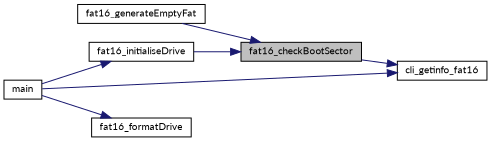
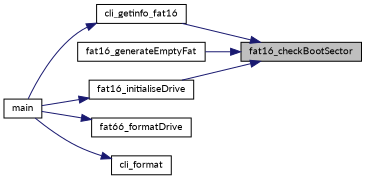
  digraph {
    fontname=Lato
    rankdir=RL
    node [color=black fillcolor=white fontname=Lato fontsize=10 shape=record style=filled]
    edge [color=midnightblue dir=back fontname=Lato fontsize=10 labelfontname=Helvetica labelfontsize=10 style=solid]
    n1 [fillcolor=grey75 fontcolor=black height=0.2 label=fat16_checkBootSector width=0.4]
    n2 [height=0.2 label=cli_getinfo_fat16 width=0.4]
    n3 [height=0.2 label=fat16_generateEmptyFat width=0.4]
    n4 [height=0.2 label=fat16_initialiseDrive width=0.4]
    n5 [height=0.2 label=main width=0.4]
-   n6 [height=0.2 label=fat16_formatDrive width=0.4]
-   n2 -> n1
+   n6 [height=0.2 label=fat66_formatDrive width=0.4]
+   n7 [height=0.2 label=cli_format width=0.4]
+   n1 -> n2
    n1 -> n3
    n1 -> n4
    n2 -> n5
    n4 -> n5
    n6 -> n5
+   n7 -> n5
  }
